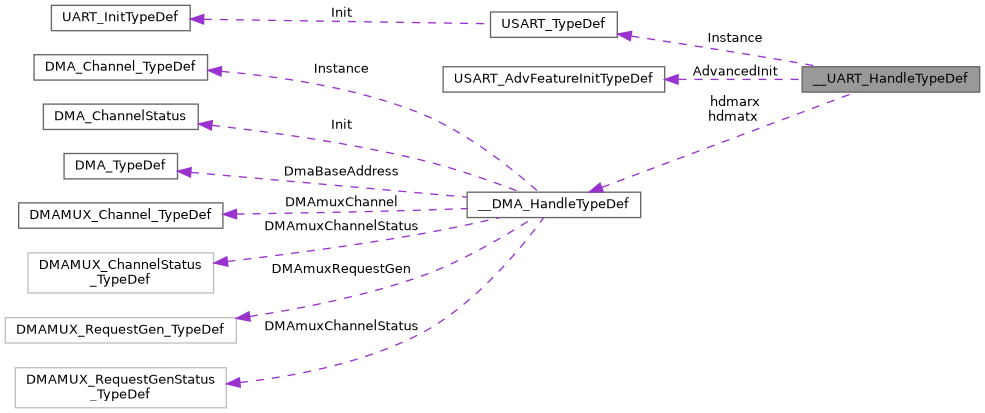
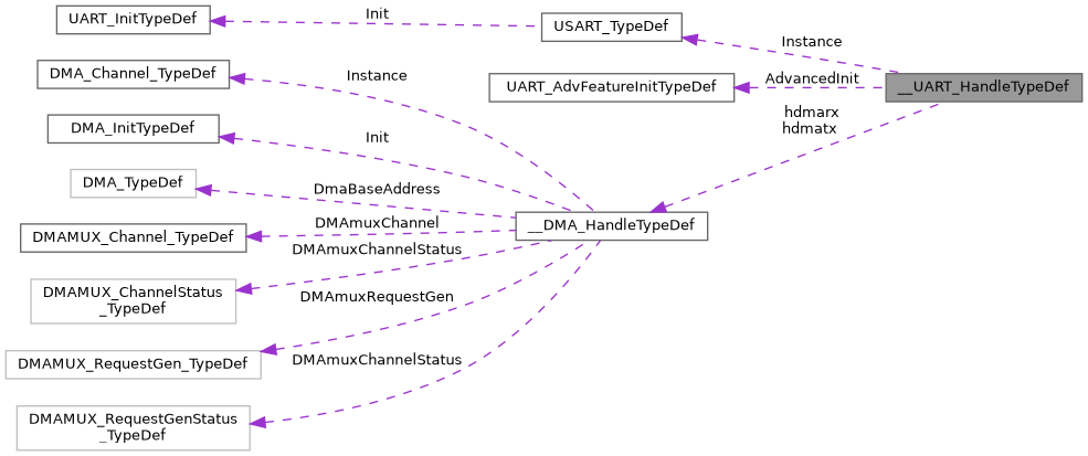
  digraph {
    rankdir=LR
    node [color=gray40 fillcolor=white fontname=Helvetica fontsize=10 shape=box style=filled]
    edge [color=darkorchid3 dir=back fontname=Helvetica fontsize=10 labelfontname=Helvetica labelfontsize=10 style=dashed]
    n1 [fillcolor=grey60 fontcolor=black height=0.2 label=__UART_HandleTypeDef width=0.4]
    n2 [height=0.2 label=USART_TypeDef width=0.4]
    n3 [height=0.2 label=UART_InitTypeDef width=0.4]
-   n4 [height=0.2 label=USART_AdvFeatureInitTypeDef width=0.4]
+   n4 [height=0.2 label=UART_AdvFeatureInitTypeDef width=0.4]
    n5 [height=0.2 label=__DMA_HandleTypeDef width=0.4]
    n6 [height=0.2 label=DMA_Channel_TypeDef width=0.4]
-   n7 [height=0.2 label=DMA_ChannelStatus width=0.4]
-   n8 [height=0.2 label=DMA_TypeDef width=0.4]
+   n7 [height=0.2 label=DMA_InitTypeDef width=0.4]
+   n8 [color=grey75 height=0.2 label=DMA_TypeDef width=0.4]
    n9 [height=0.2 label=DMAMUX_Channel_TypeDef width=0.4]
    n10 [color=grey75 height=0.2 label="DMAMUX_ChannelStatus\l_TypeDef" width=0.4]
    n11 [color=grey75 height=0.2 label=DMAMUX_RequestGen_TypeDef width=0.4]
    n12 [color=grey75 height=0.2 label="DMAMUX_RequestGenStatus\l_TypeDef" width=0.4]
    n2 -> n1 [label=" Instance"]
    n3 -> n2 [label=" Init"]
    n4 -> n1 [label=" AdvancedInit"]
    n5 -> n1 [label=" hdmarx\nhdmatx"]
    n6 -> n5 [label=" Instance"]
    n7 -> n5 [label=" Init"]
    n8 -> n5 [label=" DmaBaseAddress"]
    n9 -> n5 [label=" DMAmuxChannel"]
    n10 -> n5 [label=" DMAmuxChannelStatus"]
    n11 -> n5 [label=" DMAmuxRequestGen"]
    n12 -> n5 [label=" DMAmuxChannelStatus"]
  }
